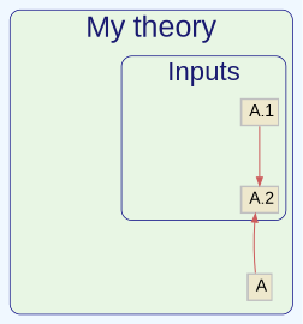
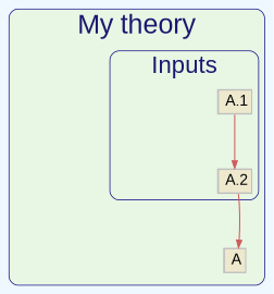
  digraph {
    bgcolor=aliceblue
    compound=true
    fontname=Arial
    labeljust=c
    rankdir=TB
    ranksep=1
    node [fillcolor=gray fontname=Arial shape=plaintext style=filled]
    edge [color=indianred fontcolor=indianred fontname=Arial fontsize=14.0 penwidth=1.5 style=bold]
    n1 [height=0 label=<<TABLE  BORDER="0" CELLBORDER="0" CELLPADDING="4" CELLSPACING="2" >                            <TR><TD  BORDER="0" CELLPADDING="4"  BGCOLOR="cornsilk2"><FONT POINT-SIZE="20"> A.1</FONT></TD></TR>              </TABLE>> margin=0 width=0]
    n2 [height=0 label=<<TABLE  BORDER="0" CELLBORDER="0" CELLPADDING="4" CELLSPACING="2" >                            <TR><TD  BORDER="0" CELLPADDING="4"  BGCOLOR="cornsilk2"><FONT POINT-SIZE="20"> A.2</FONT></TD></TR>              </TABLE>> margin=0 width=0]
    cluster_2dummy [height=.001 style=invis width=.001]
    n4 [height=0 label=<<TABLE  BORDER="0" CELLBORDER="0" CELLPADDING="4" CELLSPACING="2" >                            <TR><TD  BORDER="0" CELLPADDING="4"  BGCOLOR="cornsilk2"><FONT POINT-SIZE="20"> A</FONT></TD></TR>              </TABLE>> margin=0 width=0]
    cluster_5dummy [height=.001 style=invis width=.001]
    cluster_1dummy [height=.001 style=invis width=.001]
    subgraph cluster_1 {
      bgcolor="#E8F6E4"
      color=navy
      fontcolor=midnightblue
      fontsize=36
      label="My theory"
      rank=source
      style=rounded
      cluster_1dummy
      subgraph cluster_2 {
        bgcolor="#E8F6E4"
        color=navy
        fontcolor=midnightblue
        fontsize=32
        label=Inputs
        rank=source
        style=rounded
        n1
        n2
        cluster_2dummy
      }
      subgraph cluster_3 {
        bgcolor="#F3FAF0"
        color=navy
        fontcolor=midnightblue
        fontsize=32
        height=.001
        label=x0empty
        rank=source
        style=invis
        width=.001
        n4
        cluster_5dummy
      }
    }
    n1 -> n2
-   n4 -> n2
+   n2 -> n4
  }
